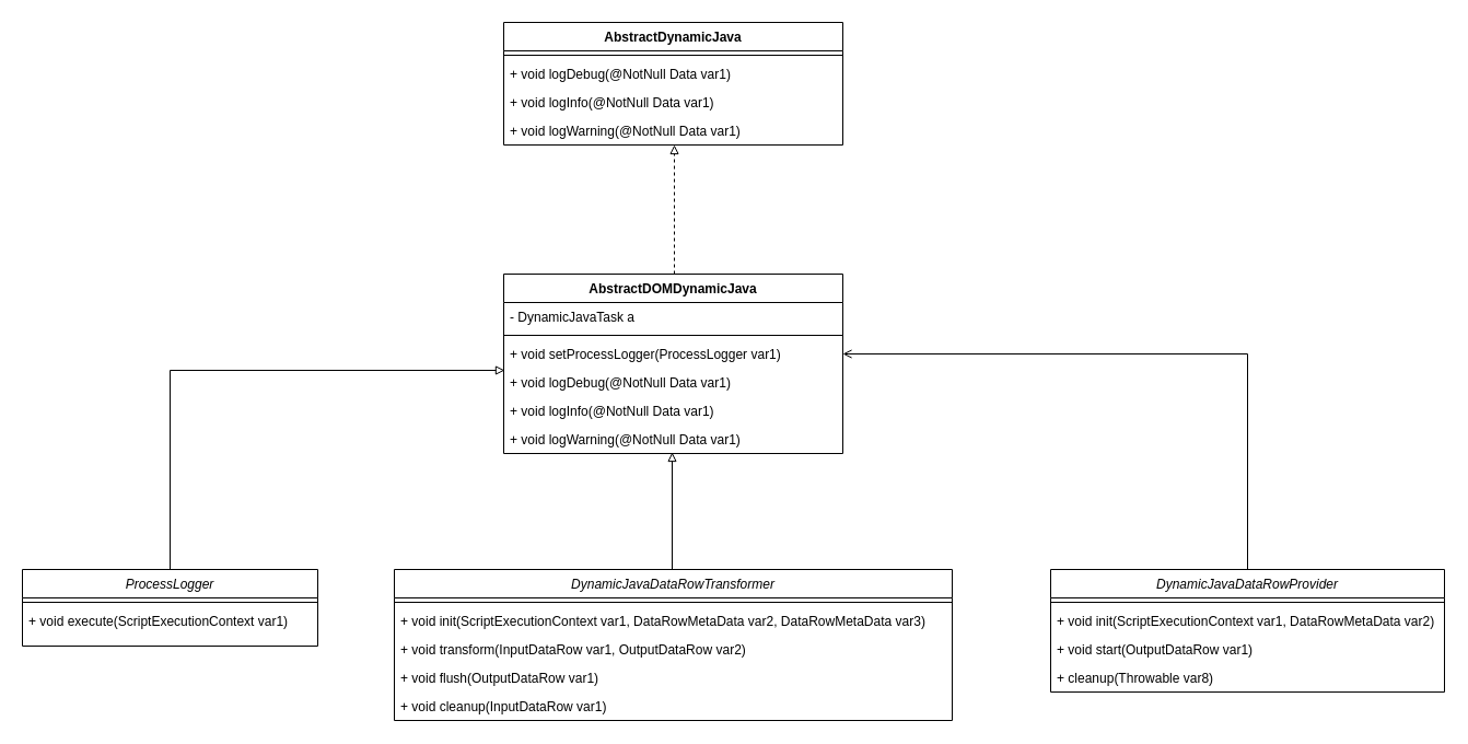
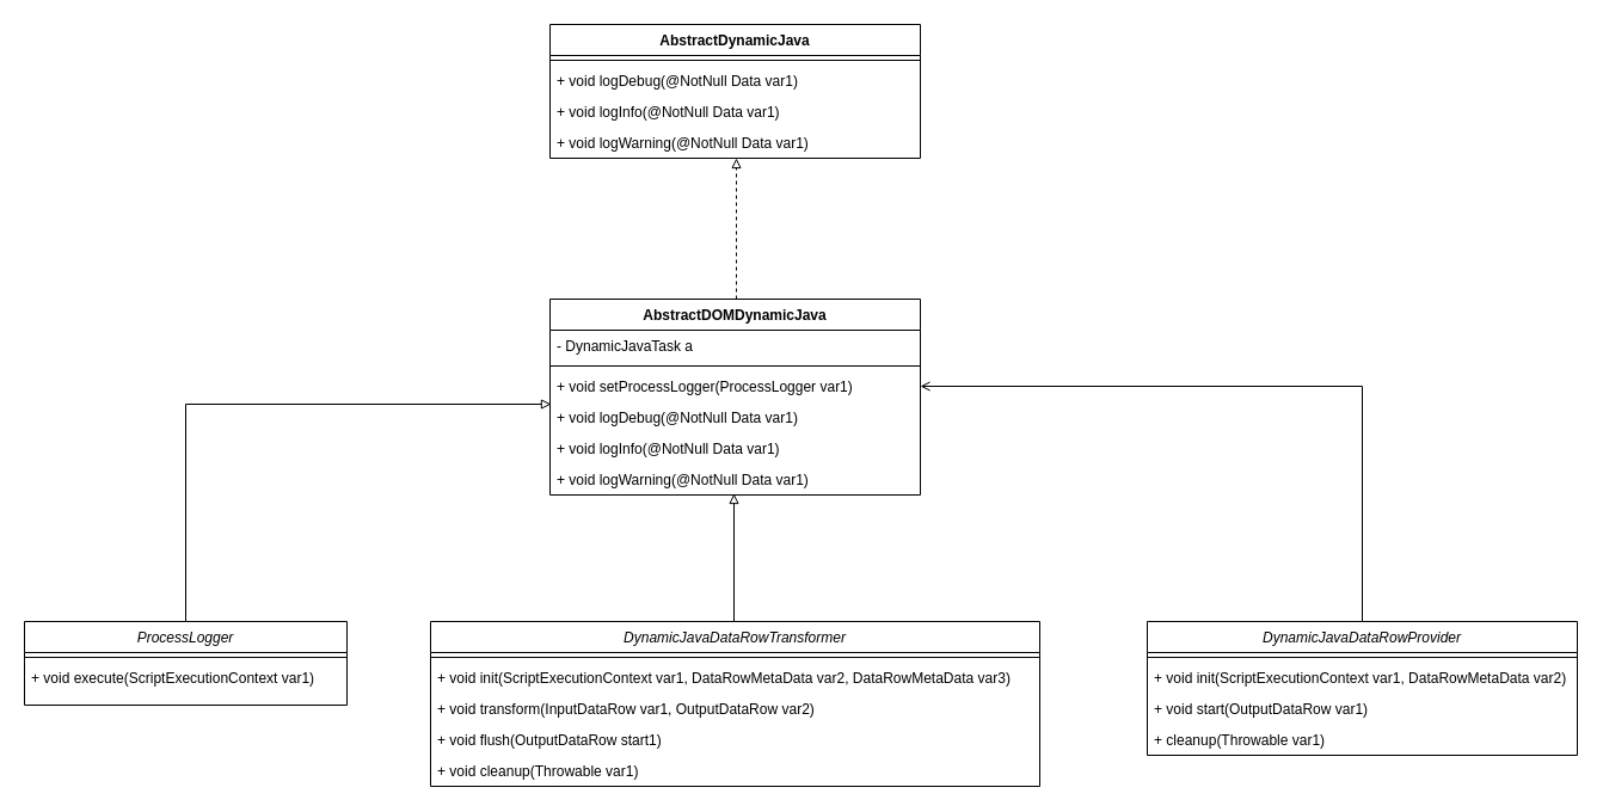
  <mxCell id="0" />
  <mxCell id="1" parent="0" />
  <mxCell id="2" style="edgeStyle=elbowEdgeStyle;rounded=0;orthogonalLoop=1;jettySize=auto;html=1;endArrow=block;endFill=0;entryX=0.003;entryY=0.077;entryDx=0;entryDy=0;entryPerimeter=0;" edge="1" parent="1" target="24"><mxGeometry relative="1" as="geometry"><mxPoint x="155" y="520" as="sourcePoint" /><Array as="points"><mxPoint x="155" y="360" /></Array></mxGeometry></mxCell>
  <mxCell id="3" value="ProcessLogger" style="swimlane;fontStyle=2;align=center;verticalAlign=top;childLayout=stackLayout;horizontal=1;startSize=26;horizontalStack=0;resizeParent=1;resizeLast=0;collapsible=1;marginBottom=0;rounded=0;shadow=0;strokeWidth=1;" parent="1" vertex="1"><mxGeometry x="20" y="520" width="270" height="70" as="geometry"><mxRectangle x="230" y="140" width="160" height="26" as="alternateBounds" /></mxGeometry></mxCell>
  <mxCell id="4" value="" style="line;html=1;strokeWidth=1;align=left;verticalAlign=middle;spacingTop=-1;spacingLeft=3;spacingRight=3;rotatable=0;labelPosition=right;points=[];portConstraint=eastwest;" parent="3" vertex="1"><mxGeometry y="26" width="270" height="8" as="geometry" /></mxCell>
  <mxCell id="5" value="+ void execute(ScriptExecutionContext var1)" style="text;align=left;verticalAlign=top;spacingLeft=4;spacingRight=4;overflow=hidden;rotatable=0;points=[[0,0.5],[1,0.5]];portConstraint=eastwest;" parent="3" vertex="1"><mxGeometry y="34" width="270" height="26" as="geometry" /></mxCell>
  <mxCell id="6" style="rounded=0;orthogonalLoop=1;jettySize=auto;html=1;entryX=0.497;entryY=0.962;entryDx=0;entryDy=0;entryPerimeter=0;endArrow=block;endFill=0;edgeStyle=elbowEdgeStyle;" edge="1" parent="1" source="7" target="26"><mxGeometry relative="1" as="geometry" /></mxCell>
  <mxCell id="7" value="DynamicJavaDataRowTransformer" style="swimlane;fontStyle=2;align=center;verticalAlign=top;childLayout=stackLayout;horizontal=1;startSize=26;horizontalStack=0;resizeParent=1;resizeLast=0;collapsible=1;marginBottom=0;rounded=0;shadow=0;strokeWidth=1;" vertex="1" parent="1"><mxGeometry x="360" y="520" width="510" height="138" as="geometry"><mxRectangle x="230" y="140" width="160" height="26" as="alternateBounds" /></mxGeometry></mxCell>
  <mxCell id="8" value="" style="line;html=1;strokeWidth=1;align=left;verticalAlign=middle;spacingTop=-1;spacingLeft=3;spacingRight=3;rotatable=0;labelPosition=right;points=[];portConstraint=eastwest;" vertex="1" parent="7"><mxGeometry y="26" width="510" height="8" as="geometry" /></mxCell>
  <mxCell id="9" value="+ void init(ScriptExecutionContext var1, DataRowMetaData var2, DataRowMetaData var3)" style="text;align=left;verticalAlign=top;spacingLeft=4;spacingRight=4;overflow=hidden;rotatable=0;points=[[0,0.5],[1,0.5]];portConstraint=eastwest;" vertex="1" parent="7"><mxGeometry y="34" width="510" height="26" as="geometry" /></mxCell>
  <mxCell id="10" value="+ void transform(InputDataRow var1, OutputDataRow var2)" style="text;align=left;verticalAlign=top;spacingLeft=4;spacingRight=4;overflow=hidden;rotatable=0;points=[[0,0.5],[1,0.5]];portConstraint=eastwest;" vertex="1" parent="7"><mxGeometry y="60" width="510" height="26" as="geometry" /></mxCell>
- <mxCell id="11" value="+ void flush(OutputDataRow var1)" style="text;align=left;verticalAlign=top;spacingLeft=4;spacingRight=4;overflow=hidden;rotatable=0;points=[[0,0.5],[1,0.5]];portConstraint=eastwest;" vertex="1" parent="7"><mxGeometry y="86" width="510" height="26" as="geometry" /></mxCell>
- <mxCell id="12" value="+ void cleanup(InputDataRow var1)" style="text;align=left;verticalAlign=top;spacingLeft=4;spacingRight=4;overflow=hidden;rotatable=0;points=[[0,0.5],[1,0.5]];portConstraint=eastwest;" vertex="1" parent="7"><mxGeometry y="112" width="510" height="26" as="geometry" /></mxCell>
+ <mxCell id="11" value="+ void flush(OutputDataRow start1)" style="text;align=left;verticalAlign=top;spacingLeft=4;spacingRight=4;overflow=hidden;rotatable=0;points=[[0,0.5],[1,0.5]];portConstraint=eastwest;" vertex="1" parent="7"><mxGeometry y="86" width="510" height="26" as="geometry" /></mxCell>
+ <mxCell id="12" value="+ void cleanup(Throwable var1)" style="text;align=left;verticalAlign=top;spacingLeft=4;spacingRight=4;overflow=hidden;rotatable=0;points=[[0,0.5],[1,0.5]];portConstraint=eastwest;" vertex="1" parent="7"><mxGeometry y="112" width="510" height="26" as="geometry" /></mxCell>
  <mxCell id="13" style="edgeStyle=elbowEdgeStyle;rounded=0;orthogonalLoop=1;jettySize=auto;html=1;entryX=1;entryY=0.5;entryDx=0;entryDy=0;endArrow=open;endFill=0;" edge="1" parent="1" source="14" target="23"><mxGeometry relative="1" as="geometry"><Array as="points"><mxPoint x="1140" y="410" /></Array></mxGeometry></mxCell>
  <mxCell id="14" value="DynamicJavaDataRowProvider" style="swimlane;fontStyle=2;align=center;verticalAlign=top;childLayout=stackLayout;horizontal=1;startSize=26;horizontalStack=0;resizeParent=1;resizeLast=0;collapsible=1;marginBottom=0;rounded=0;shadow=0;strokeWidth=1;" vertex="1" parent="1"><mxGeometry x="960" y="520" width="360" height="112" as="geometry"><mxRectangle x="230" y="140" width="160" height="26" as="alternateBounds" /></mxGeometry></mxCell>
  <mxCell id="15" value="" style="line;html=1;strokeWidth=1;align=left;verticalAlign=middle;spacingTop=-1;spacingLeft=3;spacingRight=3;rotatable=0;labelPosition=right;points=[];portConstraint=eastwest;" vertex="1" parent="14"><mxGeometry y="26" width="360" height="8" as="geometry" /></mxCell>
  <mxCell id="16" value="+ void init(ScriptExecutionContext var1, DataRowMetaData var2)" style="text;align=left;verticalAlign=top;spacingLeft=4;spacingRight=4;overflow=hidden;rotatable=0;points=[[0,0.5],[1,0.5]];portConstraint=eastwest;" vertex="1" parent="14"><mxGeometry y="34" width="360" height="26" as="geometry" /></mxCell>
  <mxCell id="17" value="+ void start(OutputDataRow var1)" style="text;align=left;verticalAlign=top;spacingLeft=4;spacingRight=4;overflow=hidden;rotatable=0;points=[[0,0.5],[1,0.5]];portConstraint=eastwest;" vertex="1" parent="14"><mxGeometry y="60" width="360" height="26" as="geometry" /></mxCell>
- <mxCell id="18" value="+ cleanup(Throwable var8)" style="text;align=left;verticalAlign=top;spacingLeft=4;spacingRight=4;overflow=hidden;rotatable=0;points=[[0,0.5],[1,0.5]];portConstraint=eastwest;" vertex="1" parent="14"><mxGeometry y="86" width="360" height="26" as="geometry" /></mxCell>
+ <mxCell id="18" value="+ cleanup(Throwable var1)" style="text;align=left;verticalAlign=top;spacingLeft=4;spacingRight=4;overflow=hidden;rotatable=0;points=[[0,0.5],[1,0.5]];portConstraint=eastwest;" vertex="1" parent="14"><mxGeometry y="86" width="360" height="26" as="geometry" /></mxCell>
  <mxCell id="19" style="edgeStyle=elbowEdgeStyle;rounded=0;orthogonalLoop=1;jettySize=auto;html=1;entryX=0.503;entryY=1;entryDx=0;entryDy=0;entryPerimeter=0;endArrow=block;endFill=0;dashed=1;" edge="1" parent="1" source="20" target="31"><mxGeometry relative="1" as="geometry" /></mxCell>
  <mxCell id="20" value="AbstractDOMDynamicJava" style="swimlane;fontStyle=1;align=center;verticalAlign=top;childLayout=stackLayout;horizontal=1;startSize=26;horizontalStack=0;resizeParent=1;resizeParentMax=0;resizeLast=0;collapsible=1;marginBottom=0;rounded=0;shadow=0;strokeWidth=1;" vertex="1" parent="1"><mxGeometry x="460" y="250" width="310" height="164" as="geometry" /></mxCell>
  <mxCell id="21" value="- DynamicJavaTask a" style="text;strokeColor=none;fillColor=none;align=left;verticalAlign=top;spacingLeft=4;spacingRight=4;overflow=hidden;rotatable=0;points=[[0,0.5],[1,0.5]];portConstraint=eastwest;" vertex="1" parent="20"><mxGeometry y="26" width="310" height="26" as="geometry" /></mxCell>
  <mxCell id="22" value="" style="line;strokeWidth=1;fillColor=none;align=left;verticalAlign=middle;spacingTop=-1;spacingLeft=3;spacingRight=3;rotatable=0;labelPosition=right;points=[];portConstraint=eastwest;" vertex="1" parent="20"><mxGeometry y="52" width="310" height="8" as="geometry" /></mxCell>
  <mxCell id="23" value="+ void setProcessLogger(ProcessLogger var1)" style="text;strokeColor=none;fillColor=none;align=left;verticalAlign=top;spacingLeft=4;spacingRight=4;overflow=hidden;rotatable=0;points=[[0,0.5],[1,0.5]];portConstraint=eastwest;" vertex="1" parent="20"><mxGeometry y="60" width="310" height="26" as="geometry" /></mxCell>
  <mxCell id="24" value="+ void logDebug(@NotNull Data var1)" style="text;strokeColor=none;fillColor=none;align=left;verticalAlign=top;spacingLeft=4;spacingRight=4;overflow=hidden;rotatable=0;points=[[0,0.5],[1,0.5]];portConstraint=eastwest;" vertex="1" parent="20"><mxGeometry y="86" width="310" height="26" as="geometry" /></mxCell>
  <mxCell id="25" value="+ void logInfo(@NotNull Data var1)" style="text;strokeColor=none;fillColor=none;align=left;verticalAlign=top;spacingLeft=4;spacingRight=4;overflow=hidden;rotatable=0;points=[[0,0.5],[1,0.5]];portConstraint=eastwest;" vertex="1" parent="20"><mxGeometry y="112" width="310" height="26" as="geometry" /></mxCell>
  <mxCell id="26" value="+ void logWarning(@NotNull Data var1)" style="text;strokeColor=none;fillColor=none;align=left;verticalAlign=top;spacingLeft=4;spacingRight=4;overflow=hidden;rotatable=0;points=[[0,0.5],[1,0.5]];portConstraint=eastwest;" vertex="1" parent="20"><mxGeometry y="138" width="310" height="26" as="geometry" /></mxCell>
  <mxCell id="27" value="AbstractDynamicJava" style="swimlane;fontStyle=1;align=center;verticalAlign=top;childLayout=stackLayout;horizontal=1;startSize=26;horizontalStack=0;resizeParent=1;resizeParentMax=0;resizeLast=0;collapsible=1;marginBottom=0;rounded=0;shadow=0;strokeWidth=1;" vertex="1" parent="1"><mxGeometry x="460" y="20" width="310" height="112" as="geometry" /></mxCell>
  <mxCell id="28" value="" style="line;strokeWidth=1;fillColor=none;align=left;verticalAlign=middle;spacingTop=-1;spacingLeft=3;spacingRight=3;rotatable=0;labelPosition=right;points=[];portConstraint=eastwest;" vertex="1" parent="27"><mxGeometry y="26" width="310" height="8" as="geometry" /></mxCell>
  <mxCell id="29" value="+ void logDebug(@NotNull Data var1)" style="text;strokeColor=none;fillColor=none;align=left;verticalAlign=top;spacingLeft=4;spacingRight=4;overflow=hidden;rotatable=0;points=[[0,0.5],[1,0.5]];portConstraint=eastwest;" vertex="1" parent="27"><mxGeometry y="34" width="310" height="26" as="geometry" /></mxCell>
  <mxCell id="30" value="+ void logInfo(@NotNull Data var1)" style="text;strokeColor=none;fillColor=none;align=left;verticalAlign=top;spacingLeft=4;spacingRight=4;overflow=hidden;rotatable=0;points=[[0,0.5],[1,0.5]];portConstraint=eastwest;" vertex="1" parent="27"><mxGeometry y="60" width="310" height="26" as="geometry" /></mxCell>
  <mxCell id="31" value="+ void logWarning(@NotNull Data var1)" style="text;strokeColor=none;fillColor=none;align=left;verticalAlign=top;spacingLeft=4;spacingRight=4;overflow=hidden;rotatable=0;points=[[0,0.5],[1,0.5]];portConstraint=eastwest;" vertex="1" parent="27"><mxGeometry y="86" width="310" height="26" as="geometry" /></mxCell>
